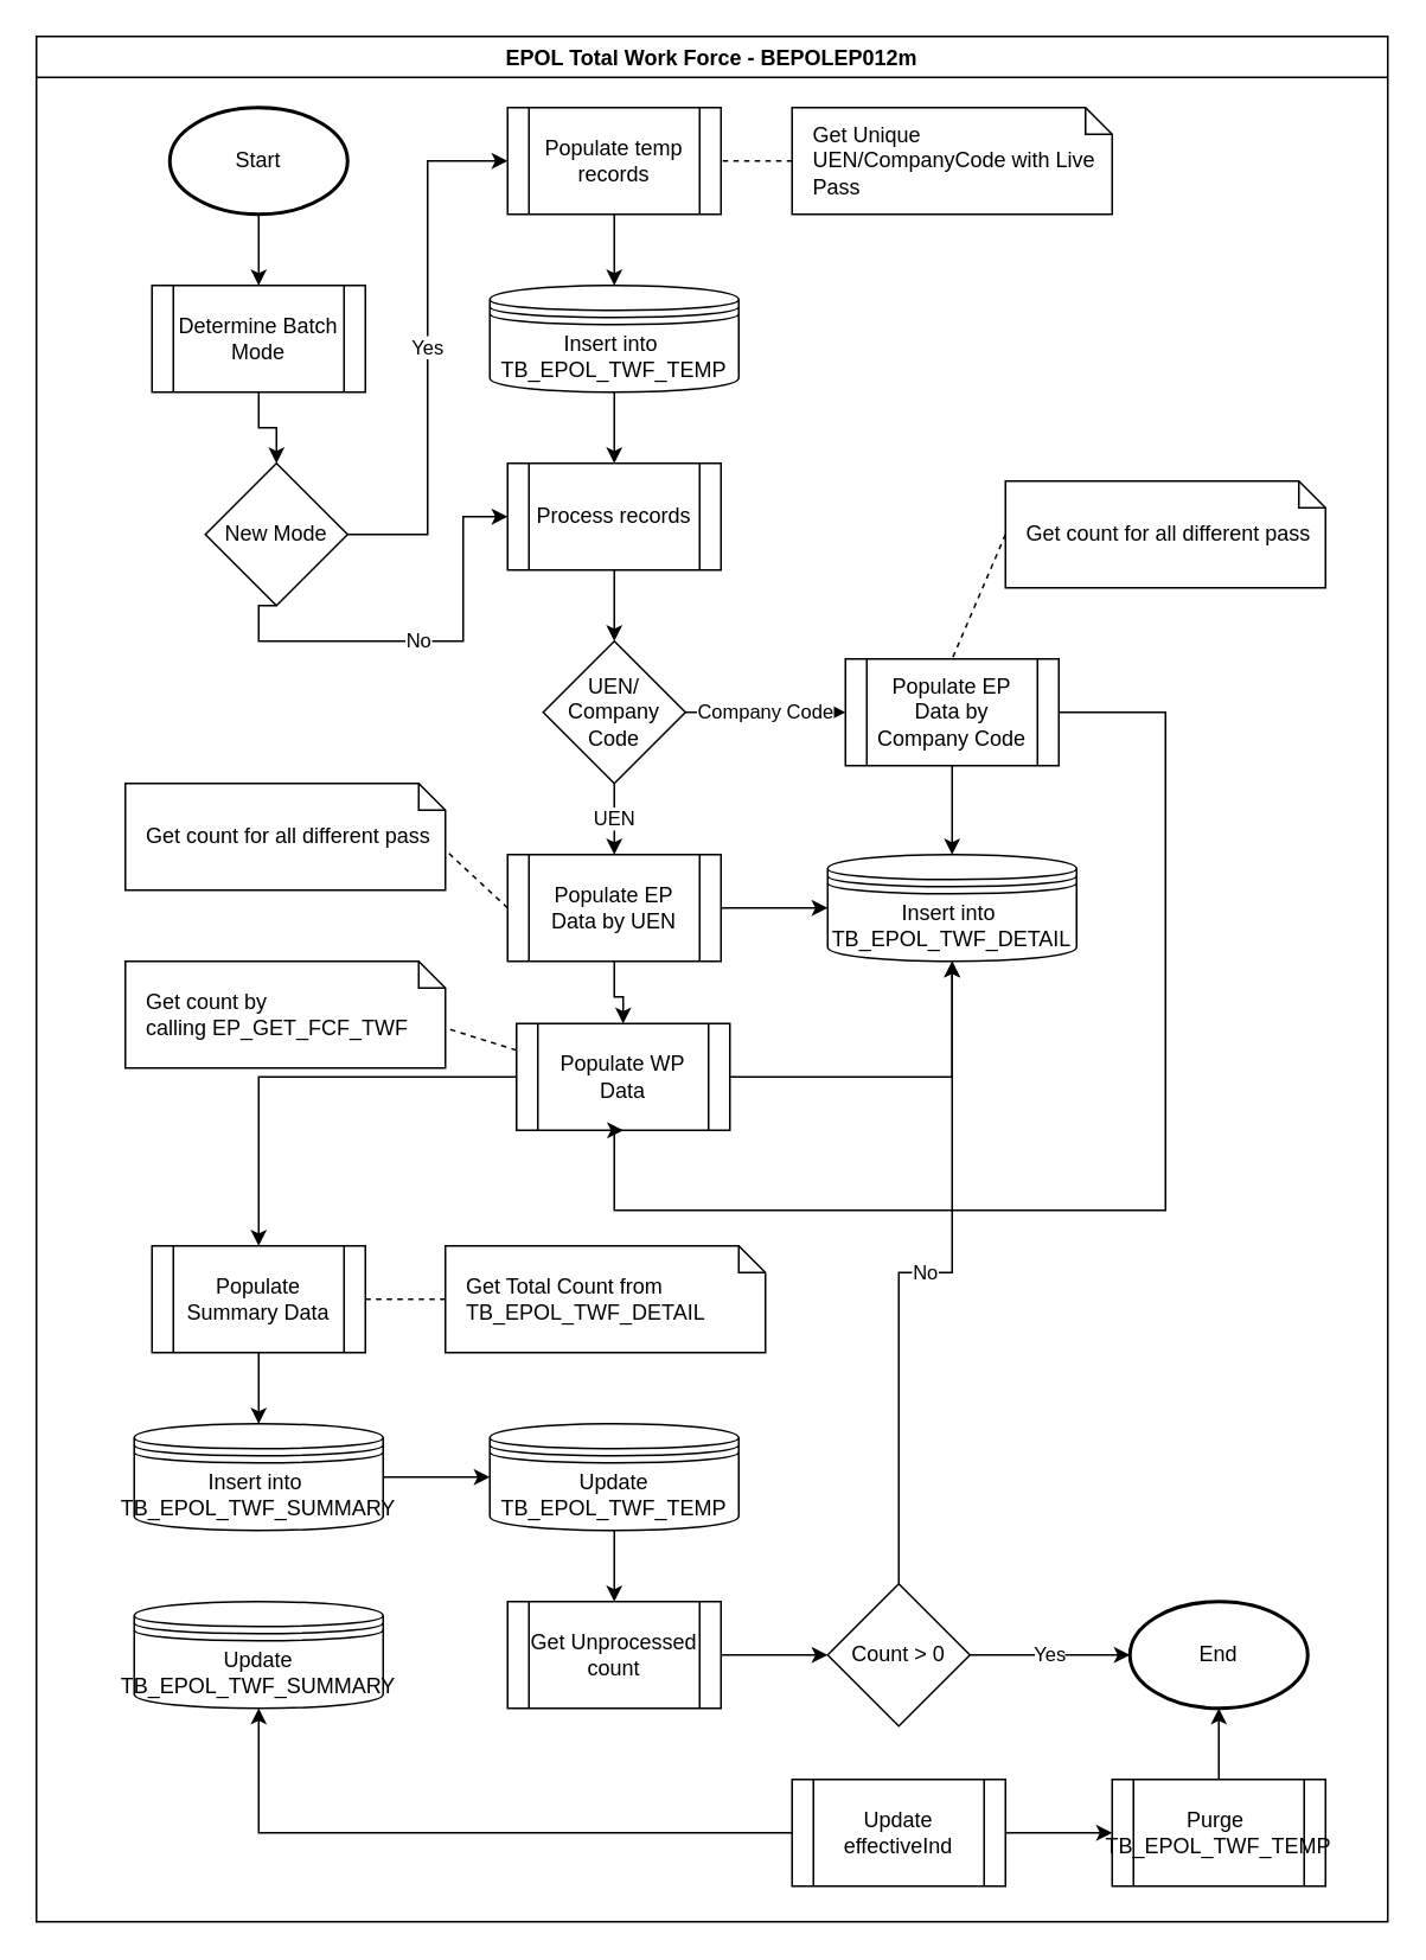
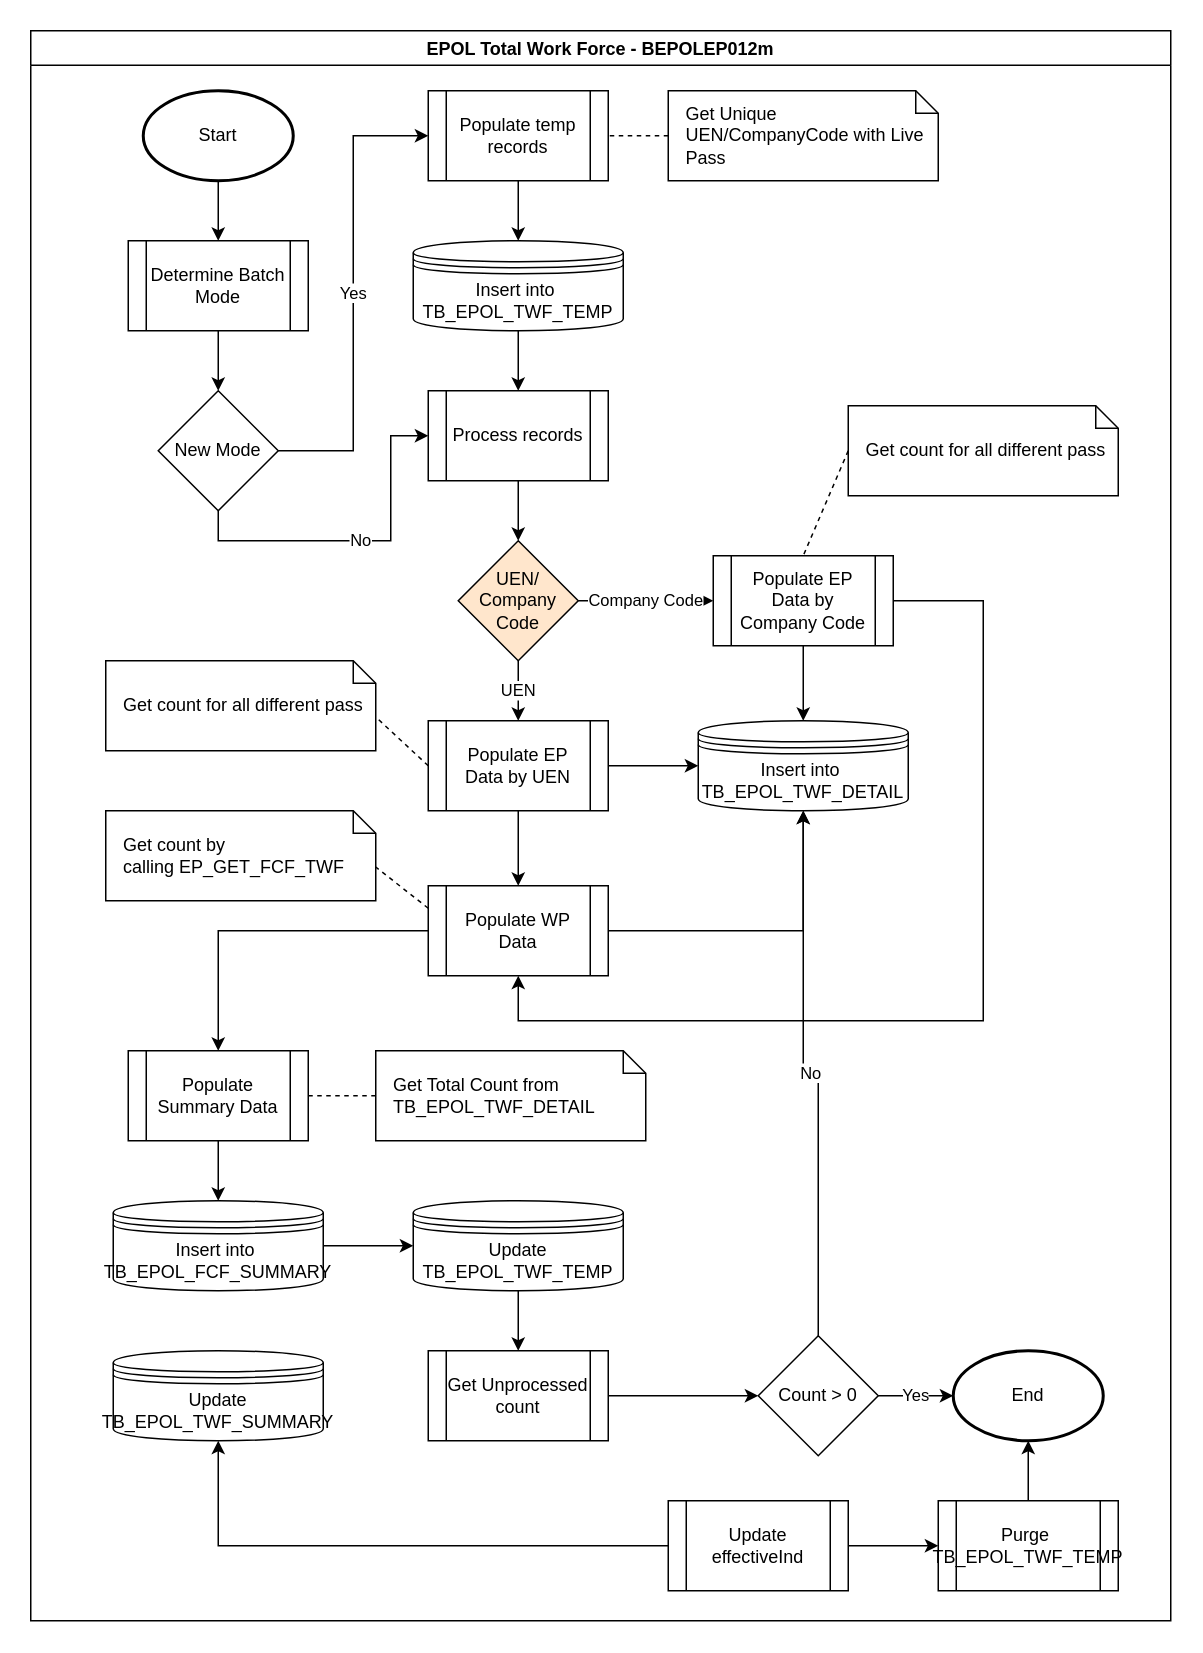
  <mxCell id="0" />
  <mxCell id="1" parent="0" />
  <mxCell id="2" value="EPOL Total Work Force - BEPOLEP012m" style="swimlane;" vertex="1" parent="1"><mxGeometry x="20" y="20" width="760" height="1060" as="geometry" /></mxCell>
  <mxCell id="3" value="" style="edgeStyle=orthogonalEdgeStyle;rounded=0;orthogonalLoop=1;jettySize=auto;html=1;" edge="1" parent="2" source="4" target="6"><mxGeometry relative="1" as="geometry" /></mxCell>
  <mxCell id="4" value="Start" style="strokeWidth=2;html=1;shape=mxgraph.flowchart.start_1;whiteSpace=wrap;" vertex="1" parent="2"><mxGeometry x="75" y="40" width="100" height="60" as="geometry" /></mxCell>
  <mxCell id="5" value="" style="edgeStyle=orthogonalEdgeStyle;rounded=0;orthogonalLoop=1;jettySize=auto;html=1;" edge="1" parent="2" source="6" target="9"><mxGeometry relative="1" as="geometry" /></mxCell>
  <mxCell id="6" value="Determine Batch Mode" style="shape=process;whiteSpace=wrap;html=1;backgroundOutline=1;" vertex="1" parent="2"><mxGeometry x="65" y="140" width="120" height="60" as="geometry" /></mxCell>
  <mxCell id="7" value="Yes" style="edgeStyle=orthogonalEdgeStyle;rounded=0;orthogonalLoop=1;jettySize=auto;html=1;exitX=1;exitY=0.5;exitDx=0;exitDy=0;entryX=0;entryY=0.5;entryDx=0;entryDy=0;" edge="1" parent="2" source="9" target="11"><mxGeometry relative="1" as="geometry" /></mxCell>
  <mxCell id="8" value="No" style="edgeStyle=orthogonalEdgeStyle;rounded=0;orthogonalLoop=1;jettySize=auto;html=1;exitX=0.5;exitY=1;exitDx=0;exitDy=0;entryX=0;entryY=0.5;entryDx=0;entryDy=0;" edge="1" parent="2" source="9" target="17"><mxGeometry relative="1" as="geometry"><Array as="points"><mxPoint x="125" y="340" /><mxPoint x="240" y="340" /><mxPoint x="240" y="270" /></Array></mxGeometry></mxCell>
- <mxCell id="9" value="New Mode" style="rhombus;whiteSpace=wrap;html=1;" vertex="1" parent="2"><mxGeometry x="95" y="240" width="80" height="80" as="geometry" /></mxCell>
+ <mxCell id="9" value="New Mode" style="rhombus;whiteSpace=wrap;html=1;" vertex="1" parent="2"><mxGeometry x="85" y="240" width="80" height="80" as="geometry" /></mxCell>
  <mxCell id="10" value="" style="edgeStyle=orthogonalEdgeStyle;rounded=0;orthogonalLoop=1;jettySize=auto;html=1;" edge="1" parent="2" source="11" target="15"><mxGeometry relative="1" as="geometry" /></mxCell>
  <mxCell id="11" value="Populate temp records" style="shape=process;whiteSpace=wrap;html=1;backgroundOutline=1;" vertex="1" parent="2"><mxGeometry x="265" y="40" width="120" height="60" as="geometry" /></mxCell>
  <mxCell id="12" value="Get Unique UEN/CompanyCode with Live Pass" style="shape=note;size=15;align=left;spacingLeft=10;html=1;whiteSpace=wrap;" vertex="1" parent="2"><mxGeometry x="425" y="40" width="180" height="60" as="geometry" /></mxCell>
  <mxCell id="13" value="" style="edgeStyle=none;endArrow=none;dashed=1;html=1;rounded=0;entryX=1;entryY=0.5;entryDx=0;entryDy=0;exitX=0;exitY=0.5;exitDx=0;exitDy=0;exitPerimeter=0;" edge="1" source="12" parent="2" target="11"><mxGeometry x="1" relative="1" as="geometry"><mxPoint x="145" y="150" as="targetPoint" /><mxPoint x="415" y="140" as="sourcePoint" /></mxGeometry></mxCell>
  <mxCell id="14" value="" style="edgeStyle=orthogonalEdgeStyle;rounded=0;orthogonalLoop=1;jettySize=auto;html=1;" edge="1" parent="2" source="15" target="17"><mxGeometry relative="1" as="geometry" /></mxCell>
  <mxCell id="15" value="Insert into&amp;nbsp;&lt;br&gt;TB_EPOL_TWF_TEMP" style="shape=datastore;whiteSpace=wrap;html=1;" vertex="1" parent="2"><mxGeometry x="255" y="140" width="140" height="60" as="geometry" /></mxCell>
  <mxCell id="16" value="" style="edgeStyle=orthogonalEdgeStyle;rounded=0;orthogonalLoop=1;jettySize=auto;html=1;" edge="1" parent="2" source="17" target="26"><mxGeometry relative="1" as="geometry" /></mxCell>
  <mxCell id="17" value="Process records" style="shape=process;whiteSpace=wrap;html=1;backgroundOutline=1;" vertex="1" parent="2"><mxGeometry x="265" y="240" width="120" height="60" as="geometry" /></mxCell>
  <mxCell id="18" value="" style="edgeStyle=orthogonalEdgeStyle;rounded=0;orthogonalLoop=1;jettySize=auto;html=1;" edge="1" parent="2" source="20" target="23"><mxGeometry relative="1" as="geometry" /></mxCell>
  <mxCell id="19" value="" style="edgeStyle=orthogonalEdgeStyle;rounded=0;orthogonalLoop=1;jettySize=auto;html=1;" edge="1" parent="2" source="20" target="30"><mxGeometry relative="1" as="geometry" /></mxCell>
  <mxCell id="20" value="Populate EP Data by UEN" style="shape=process;whiteSpace=wrap;html=1;backgroundOutline=1;" vertex="1" parent="2"><mxGeometry x="265" y="460" width="120" height="60" as="geometry" /></mxCell>
  <mxCell id="21" style="edgeStyle=orthogonalEdgeStyle;rounded=0;orthogonalLoop=1;jettySize=auto;html=1;exitX=1;exitY=0.5;exitDx=0;exitDy=0;entryX=0.5;entryY=1;entryDx=0;entryDy=0;" edge="1" parent="2" source="23" target="30"><mxGeometry relative="1" as="geometry" /></mxCell>
  <mxCell id="22" style="edgeStyle=orthogonalEdgeStyle;rounded=0;orthogonalLoop=1;jettySize=auto;html=1;exitX=0;exitY=0.5;exitDx=0;exitDy=0;entryX=0.5;entryY=0;entryDx=0;entryDy=0;" edge="1" parent="2" source="23" target="32"><mxGeometry relative="1" as="geometry" /></mxCell>
- <mxCell id="23" value="Populate WP Data" style="shape=process;whiteSpace=wrap;html=1;backgroundOutline=1;" vertex="1" parent="2"><mxGeometry x="270" y="555" width="120" height="60" as="geometry" /></mxCell>
+ <mxCell id="23" value="Populate WP Data" style="shape=process;whiteSpace=wrap;html=1;backgroundOutline=1;" vertex="1" parent="2"><mxGeometry x="265" y="570" width="120" height="60" as="geometry" /></mxCell>
  <mxCell id="24" value="UEN" style="edgeStyle=orthogonalEdgeStyle;rounded=0;orthogonalLoop=1;jettySize=auto;html=1;" edge="1" parent="2" source="26" target="20"><mxGeometry relative="1" as="geometry" /></mxCell>
  <mxCell id="25" value="Company Code" style="edgeStyle=orthogonalEdgeStyle;rounded=0;orthogonalLoop=1;jettySize=auto;html=1;" edge="1" parent="2" source="26" target="29"><mxGeometry relative="1" as="geometry" /></mxCell>
- <mxCell id="26" value="UEN/ Company Code" style="rhombus;whiteSpace=wrap;html=1;" vertex="1" parent="2"><mxGeometry x="285" y="340" width="80" height="80" as="geometry" /></mxCell>
+ <mxCell id="26" value="UEN/ Company Code" style="rhombus;whiteSpace=wrap;html=1;fillColor=#ffe6cc;" vertex="1" parent="2"><mxGeometry x="285" y="340" width="80" height="80" as="geometry" /></mxCell>
  <mxCell id="27" style="edgeStyle=orthogonalEdgeStyle;rounded=0;orthogonalLoop=1;jettySize=auto;html=1;exitX=1;exitY=0.5;exitDx=0;exitDy=0;entryX=0.5;entryY=1;entryDx=0;entryDy=0;" edge="1" parent="2" source="29" target="23"><mxGeometry relative="1" as="geometry"><Array as="points"><mxPoint x="635" y="380" /><mxPoint x="635" y="660" /><mxPoint x="325" y="660" /></Array></mxGeometry></mxCell>
  <mxCell id="28" value="" style="edgeStyle=orthogonalEdgeStyle;rounded=0;orthogonalLoop=1;jettySize=auto;html=1;" edge="1" parent="2" source="29" target="30"><mxGeometry relative="1" as="geometry" /></mxCell>
  <mxCell id="29" value="Populate EP Data by Company Code" style="shape=process;whiteSpace=wrap;html=1;backgroundOutline=1;" vertex="1" parent="2"><mxGeometry x="455" y="350" width="120" height="60" as="geometry" /></mxCell>
  <mxCell id="30" value="Insert into&amp;nbsp;&lt;br&gt;TB_EPOL_TWF_DETAIL" style="shape=datastore;whiteSpace=wrap;html=1;" vertex="1" parent="2"><mxGeometry x="445" y="460" width="140" height="60" as="geometry" /></mxCell>
  <mxCell id="31" value="" style="edgeStyle=orthogonalEdgeStyle;rounded=0;orthogonalLoop=1;jettySize=auto;html=1;" edge="1" parent="2" source="32" target="34"><mxGeometry relative="1" as="geometry" /></mxCell>
  <mxCell id="32" value="Populate Summary Data" style="shape=process;whiteSpace=wrap;html=1;backgroundOutline=1;" vertex="1" parent="2"><mxGeometry x="65" y="680" width="120" height="60" as="geometry" /></mxCell>
  <mxCell id="33" value="" style="edgeStyle=orthogonalEdgeStyle;rounded=0;orthogonalLoop=1;jettySize=auto;html=1;" edge="1" parent="2" source="34" target="40"><mxGeometry relative="1" as="geometry" /></mxCell>
- <mxCell id="34" value="Insert into&amp;nbsp;&lt;br&gt;TB_EPOL_TWF_SUMMARY" style="shape=datastore;whiteSpace=wrap;html=1;" vertex="1" parent="2"><mxGeometry x="55" y="780" width="140" height="60" as="geometry" /></mxCell>
+ <mxCell id="34" value="Insert into&amp;nbsp;&lt;br&gt;TB_EPOL_FCF_SUMMARY" style="shape=datastore;whiteSpace=wrap;html=1;" vertex="1" parent="2"><mxGeometry x="55" y="780" width="140" height="60" as="geometry" /></mxCell>
  <mxCell id="35" value="Get count for all different pass" style="shape=note;size=15;align=left;spacingLeft=10;html=1;whiteSpace=wrap;" vertex="1" parent="2"><mxGeometry x="545" y="250" width="180" height="60" as="geometry" /></mxCell>
  <mxCell id="36" value="" style="edgeStyle=none;endArrow=none;dashed=1;html=1;rounded=0;entryX=0.5;entryY=0;entryDx=0;entryDy=0;exitX=0;exitY=0.5;exitDx=0;exitDy=0;exitPerimeter=0;" edge="1" parent="2" source="35" target="29"><mxGeometry x="1" relative="1" as="geometry"><mxPoint x="395" y="80" as="targetPoint" /><mxPoint x="435" y="80" as="sourcePoint" /></mxGeometry></mxCell>
  <mxCell id="37" value="Get Total Count from TB_EPOL_TWF_DETAIL" style="shape=note;size=15;align=left;spacingLeft=10;html=1;whiteSpace=wrap;" vertex="1" parent="2"><mxGeometry x="230" y="680" width="180" height="60" as="geometry" /></mxCell>
  <mxCell id="38" value="" style="edgeStyle=none;endArrow=none;dashed=1;html=1;rounded=0;entryX=1;entryY=0.5;entryDx=0;entryDy=0;" edge="1" parent="2" source="37" target="32"><mxGeometry x="1" relative="1" as="geometry"><mxPoint x="395" y="90" as="targetPoint" /><mxPoint x="435" y="90" as="sourcePoint" /></mxGeometry></mxCell>
  <mxCell id="39" value="" style="edgeStyle=orthogonalEdgeStyle;rounded=0;orthogonalLoop=1;jettySize=auto;html=1;" edge="1" parent="2" source="40" target="42"><mxGeometry relative="1" as="geometry" /></mxCell>
  <mxCell id="40" value="Update TB_EPOL_TWF_TEMP" style="shape=datastore;whiteSpace=wrap;html=1;" vertex="1" parent="2"><mxGeometry x="255" y="780" width="140" height="60" as="geometry" /></mxCell>
  <mxCell id="41" value="" style="edgeStyle=orthogonalEdgeStyle;rounded=0;orthogonalLoop=1;jettySize=auto;html=1;" edge="1" parent="2" source="42" target="47"><mxGeometry relative="1" as="geometry" /></mxCell>
  <mxCell id="42" value="Get Unprocessed count" style="shape=process;whiteSpace=wrap;html=1;backgroundOutline=1;" vertex="1" parent="2"><mxGeometry x="265" y="880" width="120" height="60" as="geometry" /></mxCell>
  <mxCell id="43" value="Get count for all different pass" style="shape=note;size=15;align=left;spacingLeft=10;html=1;whiteSpace=wrap;" vertex="1" parent="2"><mxGeometry x="50" y="420" width="180" height="60" as="geometry" /></mxCell>
  <mxCell id="44" value="" style="edgeStyle=none;endArrow=none;dashed=1;html=1;rounded=0;entryX=0;entryY=0;entryDx=180;entryDy=37.5;entryPerimeter=0;exitX=0;exitY=0.5;exitDx=0;exitDy=0;" edge="1" parent="2" source="20" target="43"><mxGeometry x="1" relative="1" as="geometry"><mxPoint x="195" y="720" as="targetPoint" /><mxPoint x="240" y="720" as="sourcePoint" /></mxGeometry></mxCell>
  <mxCell id="45" value="No" style="edgeStyle=orthogonalEdgeStyle;rounded=0;orthogonalLoop=1;jettySize=auto;html=1;" edge="1" parent="2" source="47" target="30"><mxGeometry relative="1" as="geometry" /></mxCell>
  <mxCell id="46" value="Yes" style="edgeStyle=orthogonalEdgeStyle;rounded=0;orthogonalLoop=1;jettySize=auto;html=1;" edge="1" parent="2" source="47" target="53"><mxGeometry relative="1" as="geometry" /></mxCell>
- <mxCell id="47" value="Count &amp;gt; 0" style="rhombus;whiteSpace=wrap;html=1;" vertex="1" parent="2"><mxGeometry x="445" y="870" width="80" height="80" as="geometry" /></mxCell>
+ <mxCell id="47" value="Count &amp;gt; 0" style="rhombus;whiteSpace=wrap;html=1;" vertex="1" parent="2"><mxGeometry x="485" y="870" width="80" height="80" as="geometry" /></mxCell>
  <mxCell id="48" style="edgeStyle=orthogonalEdgeStyle;rounded=0;orthogonalLoop=1;jettySize=auto;html=1;exitX=0;exitY=0.5;exitDx=0;exitDy=0;entryX=0.5;entryY=1;entryDx=0;entryDy=0;" edge="1" parent="2" source="50" target="54"><mxGeometry relative="1" as="geometry" /></mxCell>
  <mxCell id="49" value="" style="edgeStyle=orthogonalEdgeStyle;rounded=0;orthogonalLoop=1;jettySize=auto;html=1;" edge="1" parent="2" source="50" target="52"><mxGeometry relative="1" as="geometry" /></mxCell>
  <mxCell id="50" value="Update effectiveInd" style="shape=process;whiteSpace=wrap;html=1;backgroundOutline=1;" vertex="1" parent="2"><mxGeometry x="425" y="980" width="120" height="60" as="geometry" /></mxCell>
  <mxCell id="51" value="" style="edgeStyle=orthogonalEdgeStyle;rounded=0;orthogonalLoop=1;jettySize=auto;html=1;" edge="1" parent="2" source="52" target="53"><mxGeometry relative="1" as="geometry" /></mxCell>
  <mxCell id="52" value="Purge&amp;nbsp;&lt;br&gt;TB_EPOL_TWF_TEMP" style="shape=process;whiteSpace=wrap;html=1;backgroundOutline=1;" vertex="1" parent="2"><mxGeometry x="605" y="980" width="120" height="60" as="geometry" /></mxCell>
  <mxCell id="53" value="End" style="strokeWidth=2;html=1;shape=mxgraph.flowchart.start_1;whiteSpace=wrap;" vertex="1" parent="2"><mxGeometry x="615" y="880" width="100" height="60" as="geometry" /></mxCell>
  <mxCell id="54" value="Update TB_EPOL_TWF_SUMMARY" style="shape=datastore;whiteSpace=wrap;html=1;" vertex="1" parent="2"><mxGeometry x="55" y="880" width="140" height="60" as="geometry" /></mxCell>
  <mxCell id="55" value="Get count by calling&amp;nbsp;EP_GET_FCF_TWF" style="shape=note;size=15;align=left;spacingLeft=10;html=1;whiteSpace=wrap;" vertex="1" parent="2"><mxGeometry x="50" y="520" width="180" height="60" as="geometry" /></mxCell>
  <mxCell id="56" value="" style="edgeStyle=none;endArrow=none;dashed=1;html=1;rounded=0;entryX=0;entryY=0;entryDx=180;entryDy=37.5;entryPerimeter=0;exitX=0;exitY=0.25;exitDx=0;exitDy=0;" edge="1" parent="2" source="23" target="55"><mxGeometry x="1" relative="1" as="geometry"><mxPoint x="235" y="477.5" as="targetPoint" /><mxPoint x="260" y="580" as="sourcePoint" /></mxGeometry></mxCell>
